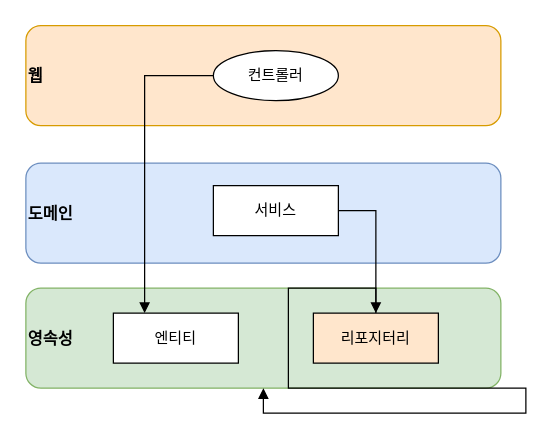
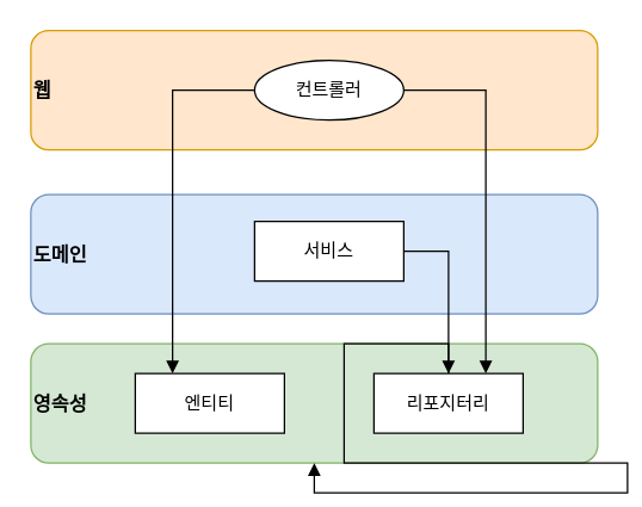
  <mxCell id="0" />
  <mxCell id="1" parent="0" />
  <mxCell id="2" value="웹" style="rounded=1;whiteSpace=wrap;html=1;align=left;fontSize=13;fontStyle=1;fillColor=#ffe6cc;strokeColor=#d79b00;" parent="1" vertex="1"><mxGeometry x="20" y="20" width="380" height="80" as="geometry" /></mxCell>
  <mxCell id="3" value="도메인" style="rounded=1;whiteSpace=wrap;html=1;align=left;fontSize=13;fontStyle=1;fillColor=#dae8fc;strokeColor=#6c8ebf;" parent="1" vertex="1"><mxGeometry x="20" y="130" width="380" height="80" as="geometry" /></mxCell>
  <mxCell id="4" value="컨트롤러" style="ellipse;whiteSpace=wrap;html=1;" parent="1" vertex="1"><mxGeometry x="170" y="40" width="100" height="40" as="geometry" /></mxCell>
  <mxCell id="5" value="영속성" style="rounded=1;whiteSpace=wrap;html=1;align=left;fontSize=13;fontStyle=1;fillColor=#d5e8d4;strokeColor=#82b366;" parent="1" vertex="1"><mxGeometry x="20" y="230" width="380" height="80" as="geometry" /></mxCell>
  <mxCell id="6" style="edgeStyle=orthogonalEdgeStyle;rounded=0;orthogonalLoop=1;jettySize=auto;html=1;endArrow=block;endFill=1;" parent="1" source="7" target="5" edge="1"><mxGeometry relative="1" as="geometry" /></mxCell>
- <mxCell id="7" value="리포지터리" style="rounded=0;whiteSpace=wrap;html=1;fillColor=#ffe6cc;" parent="1" vertex="1"><mxGeometry x="250" y="250" width="100" height="40" as="geometry" /></mxCell>
+ <mxCell id="7" value="리포지터리" style="rounded=0;whiteSpace=wrap;html=1;" parent="1" vertex="1"><mxGeometry x="250" y="250" width="100" height="40" as="geometry" /></mxCell>
  <mxCell id="8" value="엔티티" style="rounded=0;whiteSpace=wrap;html=1;" parent="1" vertex="1"><mxGeometry x="90" y="250" width="100" height="40" as="geometry" /></mxCell>
  <mxCell id="9" style="edgeStyle=orthogonalEdgeStyle;rounded=0;orthogonalLoop=1;jettySize=auto;html=1;entryX=0.5;entryY=0;entryDx=0;entryDy=0;endArrow=block;endFill=1;" parent="1" source="10" target="7" edge="1"><mxGeometry relative="1" as="geometry"><Array as="points"><mxPoint x="300" y="168" /></Array></mxGeometry></mxCell>
  <mxCell id="10" value="서비스" style="rounded=0;whiteSpace=wrap;html=1;" parent="1" vertex="1"><mxGeometry x="170" y="148" width="100" height="40" as="geometry" /></mxCell>
  <mxCell id="11" style="edgeStyle=orthogonalEdgeStyle;rounded=0;orthogonalLoop=1;jettySize=auto;html=1;entryX=0.25;entryY=0;entryDx=0;entryDy=0;endArrow=block;endFill=1;" parent="1" source="4" target="8" edge="1"><mxGeometry relative="1" as="geometry"><Array as="points"><mxPoint x="115" y="60" /></Array></mxGeometry></mxCell>
+ <mxCell id="12" style="edgeStyle=orthogonalEdgeStyle;rounded=0;orthogonalLoop=1;jettySize=auto;html=1;entryX=0.75;entryY=0;entryDx=0;entryDy=0;endArrow=block;endFill=1;" parent="1" source="4" target="7" edge="1"><mxGeometry relative="1" as="geometry"><Array as="points"><mxPoint x="325" y="60" /></Array></mxGeometry></mxCell>
